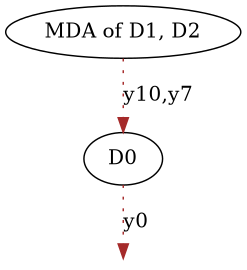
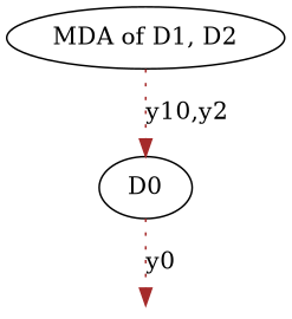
  digraph {
    edge [color=brown style=dotted]
    "MDA of D1, D2"
    D0
    _0 [shape=point style=invis]
-   "MDA of D1, D2" -> D0 [label="y10,y7"]
+   "MDA of D1, D2" -> D0 [label="y10,y2"]
    D0 -> _0 [label=y0]
  }
